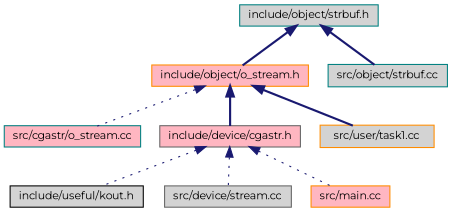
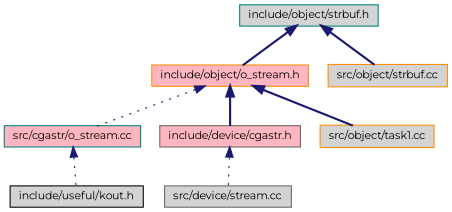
  digraph {
    fontname=Montserrat
    node [color=darkorange fillcolor=lightgrey fontname=Montserrat fontsize=10 shape=record style=filled]
    edge [color=midnightblue dir=back fontname=Montserrat fontsize=10 labelfontname=FreeSans labelfontsize=10 style=bold]
    n1 [color=teal fontcolor=black height=0.2 label="include/object/strbuf.h" width=0.4]
    n2 [fillcolor=lightpink height=0.2 label="include/object/o_stream.h" width=0.4]
-   n3 [color=teal height=0.2 label="src/object/strbuf.cc" width=0.4]
+   n3 [height=0.2 label="src/object/strbuf.cc" width=0.4]
    n4 [color=gray40 fillcolor=lightpink height=0.2 label="include/device/cgastr.h" width=0.4]
    n5 [color=teal fillcolor=lightpink height=0.2 label="src/cgastr/o_stream.cc" width=0.4]
-   n6 [height=0.2 label="src/user/task1.cc" width=0.4]
+   n6 [height=0.2 label="src/object/task1.cc" width=0.4]
    n7 [color=black height=0.2 label="include/useful/kout.h" width=0.4]
    n8 [color=gray40 height=0.2 label="src/device/stream.cc" width=0.4]
-   n9 [fillcolor=lightpink height=0.2 label="src/main.cc" width=0.4]
    n1 -> n2
    n1 -> n3
    n2 -> n4
    n2 -> n5 [style=dotted]
    n2 -> n6
-   n4 -> n7 [style=dotted]
+   n5 -> n7 [style=dotted]
    n4 -> n8 [style=dotted]
-   n4 -> n9 [style=dotted]
  }
